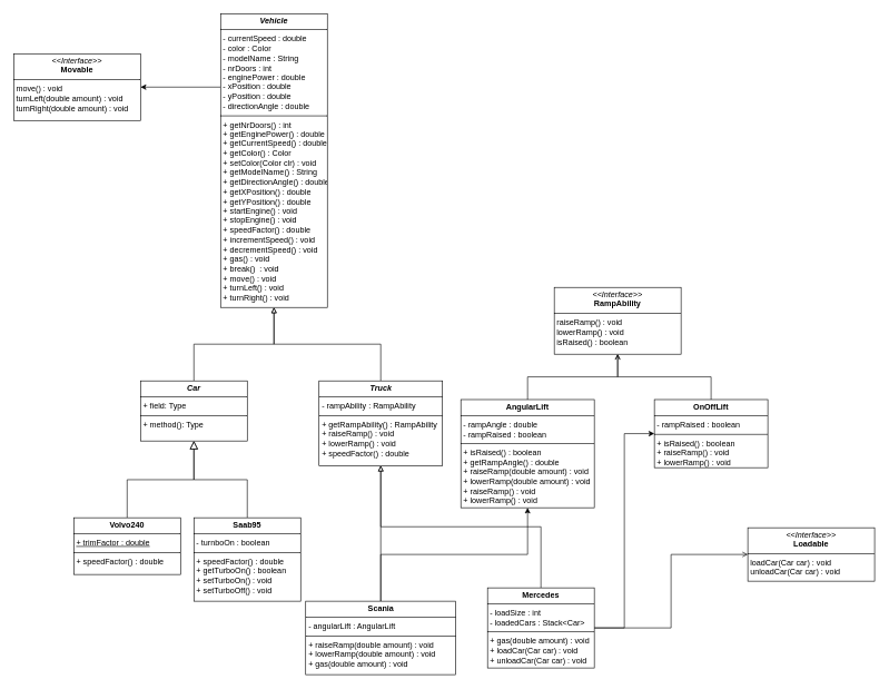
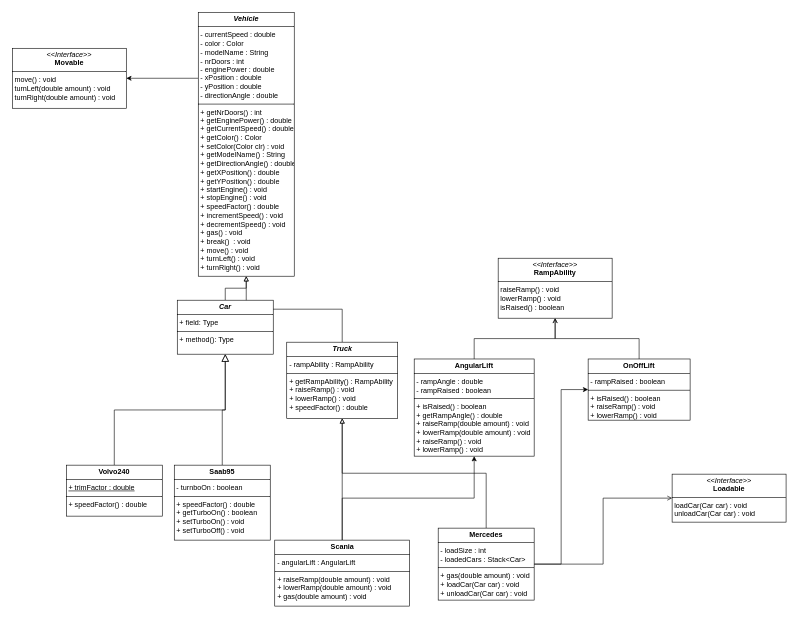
  <mxCell id="0" />
  <mxCell id="1" parent="0" />
  <mxCell id="2" value="" style="endArrow=block;endSize=10;endFill=0;shadow=0;strokeWidth=1;rounded=0;curved=0;edgeStyle=elbowEdgeStyle;elbow=vertical;exitX=0.5;exitY=0;exitDx=0;exitDy=0;entryX=0.5;entryY=1;entryDx=0;entryDy=0;" parent="1" source="4" target="26" edge="1"><mxGeometry width="160" relative="1" as="geometry"><mxPoint x="190" y="1090" as="sourcePoint" /><mxPoint x="285" y="680" as="targetPoint" /></mxGeometry></mxCell>
  <mxCell id="3" value="" style="endArrow=block;endSize=10;endFill=0;shadow=0;strokeWidth=1;rounded=0;curved=0;edgeStyle=elbowEdgeStyle;elbow=vertical;exitX=0.5;exitY=0;exitDx=0;exitDy=0;entryX=0.5;entryY=1;entryDx=0;entryDy=0;" parent="1" source="5" target="26" edge="1"><mxGeometry width="160" relative="1" as="geometry"><mxPoint x="510" y="1095" as="sourcePoint" /><mxPoint x="285" y="680" as="targetPoint" /></mxGeometry></mxCell>
  <mxCell id="4" value="&lt;p style=&quot;margin:0px;margin-top:4px;text-align:center;&quot;&gt;&lt;b&gt;Volvo240&lt;/b&gt;&lt;/p&gt;&lt;hr size=&quot;1&quot; style=&quot;border-style:solid;&quot;&gt;&lt;p style=&quot;margin:0px;margin-left:4px;&quot;&gt;&lt;u&gt;+ trimFactor : double&lt;/u&gt;&lt;/p&gt;&lt;hr size=&quot;1&quot; style=&quot;border-style:solid;&quot;&gt;&lt;p style=&quot;margin:0px;margin-left:4px;&quot;&gt;+ speedFactor() : double&lt;/p&gt;" style="verticalAlign=top;align=left;overflow=fill;html=1;whiteSpace=wrap;" parent="1" vertex="1"><mxGeometry x="110" y="775" width="160" height="85" as="geometry" /></mxCell>
  <mxCell id="5" value="&lt;p style=&quot;margin:0px;margin-top:4px;text-align:center;&quot;&gt;&lt;b&gt;Saab95&lt;/b&gt;&lt;/p&gt;&lt;hr size=&quot;1&quot; style=&quot;border-style:solid;&quot;&gt;&lt;p style=&quot;margin:0px;margin-left:4px;&quot;&gt;- turnboOn : boolean&lt;/p&gt;&lt;hr size=&quot;1&quot; style=&quot;border-style:solid;&quot;&gt;&lt;p style=&quot;margin:0px;margin-left:4px;&quot;&gt;+ speedFactor() : double&lt;/p&gt;&lt;p style=&quot;margin:0px;margin-left:4px;&quot;&gt;+ getTurboOn() : boolean&lt;/p&gt;&lt;p style=&quot;margin:0px;margin-left:4px;&quot;&gt;+ setTurboOn() : void&lt;/p&gt;&lt;p style=&quot;margin:0px;margin-left:4px;&quot;&gt;+ setTurboOff() : void&lt;/p&gt;" style="verticalAlign=top;align=left;overflow=fill;html=1;whiteSpace=wrap;" parent="1" vertex="1"><mxGeometry x="290" y="775" width="160" height="125" as="geometry" /></mxCell>
  <mxCell id="6" value="" style="edgeStyle=orthogonalEdgeStyle;rounded=0;orthogonalLoop=1;jettySize=auto;html=1;endArrow=block;endFill=0;entryX=0.5;entryY=1;entryDx=0;entryDy=0;" parent="1" source="7" target="24" edge="1"><mxGeometry relative="1" as="geometry"><mxPoint x="430" y="570" as="targetPoint" /></mxGeometry></mxCell>
  <mxCell id="7" value="&lt;p style=&quot;margin:0px;margin-top:4px;text-align:center;&quot;&gt;&lt;b&gt;&lt;i&gt;Truck&lt;/i&gt;&lt;/b&gt;&lt;/p&gt;&lt;hr size=&quot;1&quot; style=&quot;border-style:solid;&quot;&gt;&lt;p style=&quot;margin:0px;margin-left:4px;&quot;&gt;- rampAbility : RampAbility&lt;/p&gt;&lt;hr size=&quot;1&quot; style=&quot;border-style:solid;&quot;&gt;&lt;p style=&quot;margin:0px;margin-left:4px;&quot;&gt;+ getRampAbility() : RampAbility&lt;/p&gt;&lt;p style=&quot;margin:0px;margin-left:4px;&quot;&gt;+ raiseRamp() : void&lt;/p&gt;&lt;p style=&quot;margin:0px;margin-left:4px;&quot;&gt;+ lowerRamp() : void&lt;/p&gt;&lt;p style=&quot;margin:0px;margin-left:4px;&quot;&gt;+ speedFactor() : double&lt;/p&gt;" style="verticalAlign=top;align=left;overflow=fill;html=1;whiteSpace=wrap;" parent="1" vertex="1"><mxGeometry x="477.5" y="570" width="185" height="127" as="geometry" /></mxCell>
  <mxCell id="8" style="edgeStyle=orthogonalEdgeStyle;rounded=0;orthogonalLoop=1;jettySize=auto;html=1;exitX=0.5;exitY=0;exitDx=0;exitDy=0;entryX=0.5;entryY=1;entryDx=0;entryDy=0;endArrow=block;endFill=0;" parent="1" source="10" target="7" edge="1"><mxGeometry relative="1" as="geometry" /></mxCell>
  <mxCell id="9" style="edgeStyle=orthogonalEdgeStyle;rounded=0;orthogonalLoop=1;jettySize=auto;html=1;exitX=0.5;exitY=0;exitDx=0;exitDy=0;entryX=0.5;entryY=1;entryDx=0;entryDy=0;" parent="1" source="10" target="18" edge="1"><mxGeometry relative="1" as="geometry" /></mxCell>
  <mxCell id="10" value="&lt;p style=&quot;margin:0px;margin-top:4px;text-align:center;&quot;&gt;&lt;b&gt;Scania&lt;/b&gt;&lt;/p&gt;&lt;hr size=&quot;1&quot; style=&quot;border-style:solid;&quot;&gt;&lt;p style=&quot;margin:0px;margin-left:4px;&quot;&gt;- angularLift : AngularLift&lt;/p&gt;&lt;hr size=&quot;1&quot; style=&quot;border-style:solid;&quot;&gt;&lt;p style=&quot;margin:0px;margin-left:4px;&quot;&gt;&lt;span style=&quot;background-color: transparent; color: light-dark(rgb(0, 0, 0), rgb(255, 255, 255));&quot;&gt;+ raiseRamp(double amount) : void&lt;/span&gt;&lt;br&gt;&lt;/p&gt;&lt;p style=&quot;margin:0px;margin-left:4px;&quot;&gt;&lt;span style=&quot;background-color: transparent; color: light-dark(rgb(0, 0, 0), rgb(255, 255, 255));&quot;&gt;+ lowerRamp(double amount) : void&lt;/span&gt;&lt;/p&gt;&lt;p style=&quot;margin:0px;margin-left:4px;&quot;&gt;&lt;span style=&quot;background-color: transparent; color: light-dark(rgb(0, 0, 0), rgb(255, 255, 255));&quot;&gt;+ gas(double amount) : void&lt;/span&gt;&lt;/p&gt;" style="verticalAlign=top;align=left;overflow=fill;html=1;whiteSpace=wrap;" parent="1" vertex="1"><mxGeometry x="457.5" y="900" width="225" height="110" as="geometry" /></mxCell>
  <mxCell id="11" style="edgeStyle=orthogonalEdgeStyle;rounded=0;orthogonalLoop=1;jettySize=auto;html=1;exitX=0.5;exitY=0;exitDx=0;exitDy=0;endArrow=block;endFill=0;" parent="1" source="13" target="7" edge="1"><mxGeometry relative="1" as="geometry"><mxPoint x="570" y="660" as="targetPoint" /></mxGeometry></mxCell>
  <mxCell id="12" style="edgeStyle=orthogonalEdgeStyle;rounded=0;orthogonalLoop=1;jettySize=auto;html=1;exitX=1;exitY=0.5;exitDx=0;exitDy=0;entryX=0;entryY=0.5;entryDx=0;entryDy=0;endArrow=open;endFill=0;" parent="1" source="13" target="20" edge="1"><mxGeometry relative="1" as="geometry" /></mxCell>
  <mxCell id="13" value="&lt;p style=&quot;margin:0px;margin-top:4px;text-align:center;&quot;&gt;&lt;b&gt;Mercedes&lt;/b&gt;&lt;/p&gt;&lt;hr size=&quot;1&quot; style=&quot;border-style:solid;&quot;&gt;&lt;p style=&quot;margin:0px;margin-left:4px;&quot;&gt;&lt;span style=&quot;background-color: transparent; color: light-dark(rgb(0, 0, 0), rgb(255, 255, 255));&quot;&gt;- loadSize : int&lt;/span&gt;&lt;br&gt;&lt;/p&gt;&lt;p style=&quot;margin:0px;margin-left:4px;&quot;&gt;- loadedCars : Stack&amp;lt;Car&amp;gt;&lt;/p&gt;&lt;hr size=&quot;1&quot; style=&quot;border-style:solid;&quot;&gt;&lt;p style=&quot;margin:0px;margin-left:4px;&quot;&gt;&lt;span style=&quot;background-color: transparent; color: light-dark(rgb(0, 0, 0), rgb(255, 255, 255));&quot;&gt;+ gas(double amount) : void&lt;/span&gt;&lt;br&gt;&lt;/p&gt;&lt;p style=&quot;margin:0px;margin-left:4px;&quot;&gt;+ loadCar(Car car) : void&lt;/p&gt;&lt;p style=&quot;margin:0px;margin-left:4px;&quot;&gt;+ unloadCar(Car car) : void&lt;/p&gt;" style="verticalAlign=top;align=left;overflow=fill;html=1;whiteSpace=wrap;" parent="1" vertex="1"><mxGeometry x="730" y="880" width="160" height="120" as="geometry" /></mxCell>
  <mxCell id="14" value="&lt;p style=&quot;margin:0px;margin-top:4px;text-align:center;&quot;&gt;&lt;i&gt;&amp;lt;&amp;lt;Interface&amp;gt;&amp;gt;&lt;/i&gt;&lt;br&gt;&lt;b&gt;Movable&lt;/b&gt;&lt;/p&gt;&lt;hr size=&quot;1&quot; style=&quot;border-style:solid;&quot;&gt;&lt;p style=&quot;margin:0px;margin-left:4px;&quot;&gt;move() : void&lt;/p&gt;&lt;p style=&quot;margin:0px;margin-left:4px;&quot;&gt;turnLeft(double amount) : void&lt;/p&gt;&lt;p style=&quot;margin:0px;margin-left:4px;&quot;&gt;turnRight(double amount) : void&lt;/p&gt;" style="verticalAlign=top;align=left;overflow=fill;html=1;whiteSpace=wrap;" parent="1" vertex="1"><mxGeometry x="20" y="80" width="190" height="100" as="geometry" /></mxCell>
  <mxCell id="15" style="edgeStyle=orthogonalEdgeStyle;rounded=0;orthogonalLoop=1;jettySize=auto;html=1;exitX=0;exitY=0.25;exitDx=0;exitDy=0;entryX=1;entryY=0.5;entryDx=0;entryDy=0;" parent="1" source="24" target="14" edge="1"><mxGeometry relative="1" as="geometry" /></mxCell>
  <mxCell id="16" value="&lt;p style=&quot;margin:0px;margin-top:4px;text-align:center;&quot;&gt;&lt;i&gt;&amp;lt;&amp;lt;Interface&amp;gt;&amp;gt;&lt;/i&gt;&lt;br&gt;&lt;b&gt;RampAbility&lt;/b&gt;&lt;/p&gt;&lt;hr size=&quot;1&quot; style=&quot;border-style:solid;&quot;&gt;&lt;p style=&quot;margin:0px;margin-left:4px;&quot;&gt;raiseRamp() : void&lt;/p&gt;&lt;p style=&quot;margin:0px;margin-left:4px;&quot;&gt;lowerRamp() : void&lt;/p&gt;&lt;p style=&quot;margin:0px;margin-left:4px;&quot;&gt;isRaised() : boolean&lt;/p&gt;" style="verticalAlign=top;align=left;overflow=fill;html=1;whiteSpace=wrap;" parent="1" vertex="1"><mxGeometry x="830" y="430" width="190" height="100" as="geometry" /></mxCell>
  <mxCell id="17" style="edgeStyle=orthogonalEdgeStyle;rounded=0;orthogonalLoop=1;jettySize=auto;html=1;exitX=0.5;exitY=0;exitDx=0;exitDy=0;entryX=0.5;entryY=1;entryDx=0;entryDy=0;endArrow=open;endFill=0;" parent="1" source="18" target="16" edge="1"><mxGeometry relative="1" as="geometry" /></mxCell>
  <mxCell id="18" value="&lt;p style=&quot;margin:0px;margin-top:4px;text-align:center;&quot;&gt;&lt;b&gt;AngularLift&lt;/b&gt;&lt;/p&gt;&lt;hr size=&quot;1&quot; style=&quot;border-style:solid;&quot;&gt;&lt;p style=&quot;margin:0px;margin-left:4px;&quot;&gt;- rampAngle : double&lt;/p&gt;&lt;p style=&quot;margin:0px;margin-left:4px;&quot;&gt;- rampRaised : boolean&lt;/p&gt;&lt;hr size=&quot;1&quot; style=&quot;border-style:solid;&quot;&gt;&lt;p style=&quot;margin: 0px 0px 0px 4px;&quot;&gt;+ isRaised() : boolean&lt;/p&gt;&lt;p style=&quot;margin: 0px 0px 0px 4px;&quot;&gt;+ getRampAngle() : double&lt;/p&gt;&lt;p style=&quot;margin: 0px 0px 0px 4px;&quot;&gt;+ raiseRamp(double amount) : void&lt;/p&gt;&lt;p style=&quot;margin: 0px 0px 0px 4px;&quot;&gt;+ lowerRamp(double amount) : void&lt;/p&gt;&lt;p style=&quot;margin: 0px 0px 0px 4px;&quot;&gt;+ raiseRamp() : void&lt;/p&gt;&lt;p style=&quot;margin: 0px 0px 0px 4px;&quot;&gt;+ lowerRamp() : void&lt;/p&gt;" style="verticalAlign=top;align=left;overflow=fill;html=1;whiteSpace=wrap;" parent="1" vertex="1"><mxGeometry x="690" y="598" width="200" height="162" as="geometry" /></mxCell>
  <mxCell id="19" style="edgeStyle=orthogonalEdgeStyle;rounded=0;orthogonalLoop=1;jettySize=auto;html=1;exitX=0.5;exitY=0;exitDx=0;exitDy=0;entryX=0.5;entryY=1;entryDx=0;entryDy=0;endArrow=open;endFill=0;" parent="1" source="22" target="16" edge="1"><mxGeometry relative="1" as="geometry" /></mxCell>
  <mxCell id="20" value="&lt;p style=&quot;margin:0px;margin-top:4px;text-align:center;&quot;&gt;&lt;i&gt;&amp;lt;&amp;lt;Interface&amp;gt;&amp;gt;&lt;/i&gt;&lt;br&gt;&lt;b&gt;Loadable&lt;/b&gt;&lt;/p&gt;&lt;hr size=&quot;1&quot; style=&quot;border-style:solid;&quot;&gt;&lt;p style=&quot;margin:0px;margin-left:4px;&quot;&gt;loadCar(Car car) : void&lt;/p&gt;&lt;p style=&quot;margin:0px;margin-left:4px;&quot;&gt;unloadCar(Car car) : void&lt;/p&gt;" style="verticalAlign=top;align=left;overflow=fill;html=1;whiteSpace=wrap;" parent="1" vertex="1"><mxGeometry x="1120" y="790" width="190" height="80" as="geometry" /></mxCell>
  <mxCell id="21" value="" style="edgeStyle=orthogonalEdgeStyle;rounded=0;orthogonalLoop=1;jettySize=auto;html=1;exitX=1;exitY=0.5;exitDx=0;exitDy=0;entryX=0;entryY=0.5;entryDx=0;entryDy=0;" parent="1" source="13" target="22" edge="1"><mxGeometry relative="1" as="geometry"><mxPoint x="880" y="995" as="sourcePoint" /><mxPoint x="1160" y="850" as="targetPoint" /></mxGeometry></mxCell>
  <mxCell id="22" value="&lt;p style=&quot;margin:0px;margin-top:4px;text-align:center;&quot;&gt;&lt;b&gt;OnOffLift&lt;/b&gt;&lt;/p&gt;&lt;hr size=&quot;1&quot; style=&quot;border-style:solid;&quot;&gt;&lt;p style=&quot;margin:0px;margin-left:4px;&quot;&gt;- rampRaised : boolean&lt;/p&gt;&lt;hr size=&quot;1&quot; style=&quot;border-style:solid;&quot;&gt;&lt;p style=&quot;margin: 0px 0px 0px 4px;&quot;&gt;+ isRaised() : boolean&lt;/p&gt;&lt;p style=&quot;margin: 0px 0px 0px 4px;&quot;&gt;+ raiseRamp() : void&lt;/p&gt;&lt;p style=&quot;margin: 0px 0px 0px 4px;&quot;&gt;+ lowerRamp() : void&lt;/p&gt;" style="verticalAlign=top;align=left;overflow=fill;html=1;whiteSpace=wrap;" parent="1" vertex="1"><mxGeometry x="980" y="598" width="170" height="102" as="geometry" /></mxCell>
  <mxCell id="23" style="edgeStyle=orthogonalEdgeStyle;rounded=0;orthogonalLoop=1;jettySize=auto;html=1;exitX=0.5;exitY=1;exitDx=0;exitDy=0;" parent="1" source="18" target="18" edge="1"><mxGeometry relative="1" as="geometry" /></mxCell>
  <mxCell id="24" value="&lt;p style=&quot;margin:0px;margin-top:4px;text-align:center;&quot;&gt;&lt;b&gt;&lt;i&gt;Vehicle&lt;/i&gt;&lt;/b&gt;&lt;/p&gt;&lt;hr size=&quot;1&quot; style=&quot;border-style:solid;&quot;&gt;&lt;p style=&quot;margin:0px;margin-left:4px;&quot;&gt;&lt;span style=&quot;text-wrap: nowrap;&quot;&gt;- currentSpeed : double&lt;/span&gt;&lt;br style=&quot;padding: 0px; margin: 0px; text-wrap: nowrap;&quot;&gt;&lt;span style=&quot;text-wrap: nowrap;&quot;&gt;- color : Color&lt;/span&gt;&lt;br style=&quot;padding: 0px; margin: 0px; text-wrap: nowrap;&quot;&gt;&lt;span style=&quot;text-wrap: nowrap;&quot;&gt;- modelName : String&lt;/span&gt;&lt;br style=&quot;padding: 0px; margin: 0px; text-wrap: nowrap;&quot;&gt;&lt;span style=&quot;text-wrap: nowrap;&quot;&gt;- nrDoors : int&lt;/span&gt;&lt;br style=&quot;padding: 0px; margin: 0px; text-wrap: nowrap;&quot;&gt;&lt;span style=&quot;text-wrap: nowrap;&quot;&gt;- enginePower : double&lt;/span&gt;&lt;br style=&quot;padding: 0px; margin: 0px; text-wrap: nowrap;&quot;&gt;&lt;span style=&quot;text-wrap: nowrap;&quot;&gt;- xPosition : double&lt;/span&gt;&lt;br style=&quot;padding: 0px; margin: 0px; text-wrap: nowrap;&quot;&gt;&lt;span style=&quot;text-wrap: nowrap;&quot;&gt;- yPosition : double&lt;/span&gt;&lt;br style=&quot;padding: 0px; margin: 0px; text-wrap: nowrap;&quot;&gt;&lt;span style=&quot;text-wrap: nowrap;&quot;&gt;- directionAngle : double&lt;/span&gt;&lt;br&gt;&lt;/p&gt;&lt;hr size=&quot;1&quot; style=&quot;border-style:solid;&quot;&gt;&lt;p style=&quot;margin:0px;margin-left:4px;&quot;&gt;&lt;span style=&quot;text-wrap: nowrap;&quot;&gt;+ getNrDoors() : int&lt;/span&gt;&lt;br style=&quot;padding: 0px; margin: 0px; text-wrap: nowrap;&quot;&gt;&lt;span style=&quot;text-wrap: nowrap;&quot;&gt;+ getEnginePower() : double&lt;/span&gt;&lt;br style=&quot;padding: 0px; margin: 0px; text-wrap: nowrap;&quot;&gt;&lt;span style=&quot;text-wrap: nowrap;&quot;&gt;+ getCurrentSpeed() : double&lt;/span&gt;&lt;br style=&quot;padding: 0px; margin: 0px; text-wrap: nowrap;&quot;&gt;&lt;span style=&quot;text-wrap: nowrap;&quot;&gt;+ getColor() : Color&lt;/span&gt;&lt;br style=&quot;padding: 0px; margin: 0px; text-wrap: nowrap;&quot;&gt;&lt;span style=&quot;text-wrap: nowrap;&quot;&gt;+ setColor(Color clr) : void&lt;/span&gt;&lt;br style=&quot;padding: 0px; margin: 0px; text-wrap: nowrap;&quot;&gt;&lt;span style=&quot;text-wrap: nowrap;&quot;&gt;+ getModelName() : String&lt;/span&gt;&lt;br style=&quot;padding: 0px; margin: 0px; text-wrap: nowrap;&quot;&gt;&lt;span style=&quot;text-wrap: nowrap;&quot;&gt;+ getDirectionAngle() : double&lt;/span&gt;&lt;br style=&quot;padding: 0px; margin: 0px; text-wrap: nowrap;&quot;&gt;&lt;span style=&quot;text-wrap: nowrap;&quot;&gt;+ getXPosition() : double&lt;/span&gt;&lt;br style=&quot;padding: 0px; margin: 0px; text-wrap: nowrap;&quot;&gt;&lt;span style=&quot;text-wrap: nowrap;&quot;&gt;+ getYPosition() : double&lt;/span&gt;&lt;br style=&quot;padding: 0px; margin: 0px; text-wrap: nowrap;&quot;&gt;&lt;span style=&quot;text-wrap: nowrap;&quot;&gt;+ startEngine() : void&lt;/span&gt;&lt;br style=&quot;padding: 0px; margin: 0px; text-wrap: nowrap;&quot;&gt;&lt;span style=&quot;text-wrap: nowrap;&quot;&gt;+ stopEngine() : void&lt;/span&gt;&lt;br style=&quot;padding: 0px; margin: 0px; text-wrap: nowrap;&quot;&gt;&lt;span style=&quot;text-wrap: nowrap;&quot;&gt;+ speedFactor() : double&lt;/span&gt;&lt;br style=&quot;padding: 0px; margin: 0px; text-wrap: nowrap;&quot;&gt;&lt;span style=&quot;text-wrap: nowrap;&quot;&gt;+ incrementSpeed() : void&lt;/span&gt;&lt;br style=&quot;padding: 0px; margin: 0px; text-wrap: nowrap;&quot;&gt;&lt;span style=&quot;text-wrap: nowrap;&quot;&gt;+ decrementSpeed() : void&lt;/span&gt;&lt;br style=&quot;padding: 0px; margin: 0px; text-wrap: nowrap;&quot;&gt;&lt;span style=&quot;text-wrap: nowrap;&quot;&gt;+ gas() : void&lt;/span&gt;&lt;br style=&quot;padding: 0px; margin: 0px; text-wrap: nowrap;&quot;&gt;&lt;span style=&quot;text-wrap: nowrap;&quot;&gt;+ break()&amp;nbsp; : void&lt;/span&gt;&lt;br style=&quot;padding: 0px; margin: 0px; text-wrap: nowrap;&quot;&gt;&lt;span style=&quot;text-wrap: nowrap;&quot;&gt;+ move() : void&lt;/span&gt;&lt;br style=&quot;padding: 0px; margin: 0px; text-wrap: nowrap;&quot;&gt;&lt;span style=&quot;text-wrap: nowrap;&quot;&gt;+ turnLeft() : void&lt;/span&gt;&lt;br style=&quot;padding: 0px; margin: 0px; text-wrap: nowrap;&quot;&gt;&lt;span style=&quot;text-wrap: nowrap;&quot;&gt;+ turnRight() : void&lt;/span&gt;&lt;br&gt;&lt;/p&gt;" style="verticalAlign=top;align=left;overflow=fill;html=1;whiteSpace=wrap;" vertex="1" parent="1"><mxGeometry x="330" y="20" width="160" height="440" as="geometry" /></mxCell>
  <mxCell id="25" style="edgeStyle=orthogonalEdgeStyle;rounded=0;orthogonalLoop=1;jettySize=auto;html=1;exitX=0.5;exitY=0;exitDx=0;exitDy=0;endArrow=block;endFill=0;entryX=0.5;entryY=1;entryDx=0;entryDy=0;" edge="1" parent="1" source="26" target="24"><mxGeometry relative="1" as="geometry"><mxPoint x="380" y="490" as="targetPoint" /></mxGeometry></mxCell>
- <mxCell id="26" value="&lt;p style=&quot;margin:0px;margin-top:4px;text-align:center;&quot;&gt;&lt;b&gt;&lt;i&gt;Car&lt;/i&gt;&lt;/b&gt;&lt;/p&gt;&lt;hr size=&quot;1&quot; style=&quot;border-style:solid;&quot;&gt;&lt;p style=&quot;margin:0px;margin-left:4px;&quot;&gt;+ field: Type&lt;/p&gt;&lt;hr size=&quot;1&quot; style=&quot;border-style:solid;&quot;&gt;&lt;p style=&quot;margin:0px;margin-left:4px;&quot;&gt;+ method(): Type&lt;/p&gt;" style="verticalAlign=top;align=left;overflow=fill;html=1;whiteSpace=wrap;" vertex="1" parent="1"><mxGeometry x="210" y="570" width="160" height="90" as="geometry" /></mxCell>
+ <mxCell id="26" value="&lt;p style=&quot;margin:0px;margin-top:4px;text-align:center;&quot;&gt;&lt;b&gt;&lt;i&gt;Car&lt;/i&gt;&lt;/b&gt;&lt;/p&gt;&lt;hr size=&quot;1&quot; style=&quot;border-style:solid;&quot;&gt;&lt;p style=&quot;margin:0px;margin-left:4px;&quot;&gt;+ field: Type&lt;/p&gt;&lt;hr size=&quot;1&quot; style=&quot;border-style:solid;&quot;&gt;&lt;p style=&quot;margin:0px;margin-left:4px;&quot;&gt;+ method(): Type&lt;/p&gt;" style="verticalAlign=top;align=left;overflow=fill;html=1;whiteSpace=wrap;" vertex="1" parent="1"><mxGeometry x="295" y="500" width="160" height="90" as="geometry" /></mxCell>
